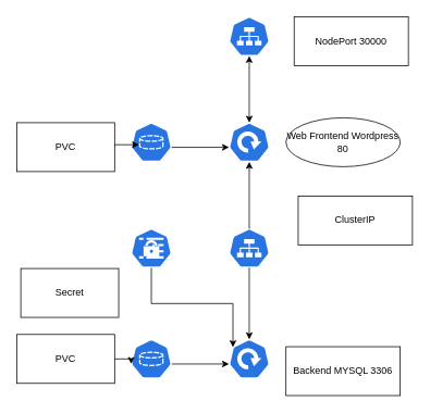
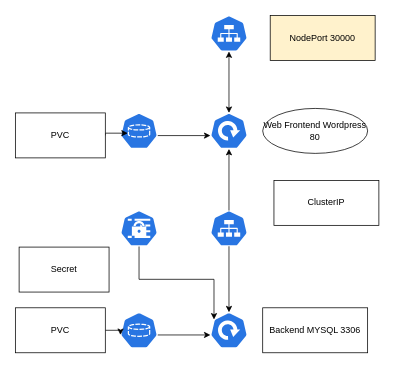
  <mxCell id="0" />
  <mxCell id="1" parent="0" />
  <mxCell id="2" value="" style="sketch=0;html=1;dashed=0;whitespace=wrap;fillColor=#2875E2;strokeColor=#ffffff;points=[[0.005,0.63,0],[0.1,0.2,0],[0.9,0.2,0],[0.5,0,0],[0.995,0.63,0],[0.72,0.99,0],[0.5,1,0],[0.28,0.99,0]];verticalLabelPosition=bottom;align=center;verticalAlign=top;shape=mxgraph.kubernetes.icon;prIcon=svc" parent="1" vertex="1"><mxGeometry x="280" y="20" width="50" height="48" as="geometry" /></mxCell>
- <mxCell id="3" value="NodePort 30000" style="rounded=0;whiteSpace=wrap;html=1;" parent="1" vertex="1"><mxGeometry x="360" y="20" width="140" height="60" as="geometry" /></mxCell>
+ <mxCell id="3" value="NodePort 30000" style="rounded=0;whiteSpace=wrap;html=1;fillColor=#fff2cc;" parent="1" vertex="1"><mxGeometry x="360" y="20" width="140" height="60" as="geometry" /></mxCell>
  <mxCell id="4" value="" style="sketch=0;html=1;dashed=0;whitespace=wrap;fillColor=#2875E2;strokeColor=#ffffff;points=[[0.005,0.63,0],[0.1,0.2,0],[0.9,0.2,0],[0.5,0,0],[0.995,0.63,0],[0.72,0.99,0],[0.5,1,0],[0.28,0.99,0]];verticalLabelPosition=bottom;align=center;verticalAlign=top;shape=mxgraph.kubernetes.icon;prIcon=deploy" parent="1" vertex="1"><mxGeometry x="280" y="150" width="50" height="48" as="geometry" /></mxCell>
  <mxCell id="5" value="Web Frontend Wordpress 80" style="ellipse;whiteSpace=wrap;html=1;" parent="1" vertex="1"><mxGeometry x="350" y="144" width="140" height="60" as="geometry" /></mxCell>
  <mxCell id="6" style="edgeStyle=orthogonalEdgeStyle;rounded=0;orthogonalLoop=1;jettySize=auto;html=1;exitX=0.995;exitY=0.63;exitDx=0;exitDy=0;exitPerimeter=0;entryX=0.005;entryY=0.63;entryDx=0;entryDy=0;entryPerimeter=0;" parent="1" source="7" target="4" edge="1"><mxGeometry relative="1" as="geometry" /></mxCell>
  <mxCell id="7" value="" style="sketch=0;html=1;dashed=0;whitespace=wrap;fillColor=#2875E2;strokeColor=#ffffff;points=[[0.005,0.63,0],[0.1,0.2,0],[0.9,0.2,0],[0.5,0,0],[0.995,0.63,0],[0.72,0.99,0],[0.5,1,0],[0.28,0.99,0]];verticalLabelPosition=bottom;align=center;verticalAlign=top;shape=mxgraph.kubernetes.icon;prIcon=pvc" parent="1" vertex="1"><mxGeometry x="160" y="150" width="50" height="48" as="geometry" /></mxCell>
  <mxCell id="8" style="edgeStyle=orthogonalEdgeStyle;rounded=0;orthogonalLoop=1;jettySize=auto;html=1;exitX=1;exitY=0.5;exitDx=0;exitDy=0;entryX=0.2;entryY=0.563;entryDx=0;entryDy=0;entryPerimeter=0;" edge="1" parent="1" source="9" target="7"><mxGeometry relative="1" as="geometry"><Array as="points"><mxPoint x="140" y="177" /></Array></mxGeometry></mxCell>
  <mxCell id="9" value="PVC" style="rounded=0;whiteSpace=wrap;html=1;" parent="1" vertex="1"><mxGeometry x="20" y="150" width="120" height="60" as="geometry" /></mxCell>
  <mxCell id="10" value="" style="endArrow=classic;startArrow=classic;html=1;rounded=0;entryX=0.5;entryY=1;entryDx=0;entryDy=0;entryPerimeter=0;" parent="1" target="2" edge="1"><mxGeometry width="50" height="50" relative="1" as="geometry"><mxPoint x="305" y="150" as="sourcePoint" /><mxPoint x="350" y="200" as="targetPoint" /></mxGeometry></mxCell>
  <mxCell id="11" value="" style="sketch=0;html=1;dashed=0;whitespace=wrap;fillColor=#2875E2;strokeColor=#ffffff;points=[[0.005,0.63,0],[0.1,0.2,0],[0.9,0.2,0],[0.5,0,0],[0.995,0.63,0],[0.72,0.99,0],[0.5,1,0],[0.28,0.99,0]];verticalLabelPosition=bottom;align=center;verticalAlign=top;shape=mxgraph.kubernetes.icon;prIcon=deploy" parent="1" vertex="1"><mxGeometry x="280" y="416" width="50" height="48" as="geometry" /></mxCell>
- <mxCell id="12" value="Backend MYSQL 3306" style="rounded=0;whiteSpace=wrap;html=1;" parent="1" vertex="1"><mxGeometry x="350" y="425" width="140" height="60" as="geometry" /></mxCell>
+ <mxCell id="12" value="Backend MYSQL 3306" style="rounded=0;whiteSpace=wrap;html=1;" parent="1" vertex="1"><mxGeometry x="350" y="410" width="140" height="60" as="geometry" /></mxCell>
  <mxCell id="13" value="" style="endArrow=classic;startArrow=classic;html=1;rounded=0;exitX=0.5;exitY=0;exitDx=0;exitDy=0;exitPerimeter=0;entryX=0.5;entryY=1;entryDx=0;entryDy=0;entryPerimeter=0;" parent="1" source="11" target="4" edge="1"><mxGeometry width="50" height="50" relative="1" as="geometry"><mxPoint x="300" y="240" as="sourcePoint" /><mxPoint x="350" y="190" as="targetPoint" /></mxGeometry></mxCell>
  <mxCell id="14" value="" style="sketch=0;html=1;dashed=0;whitespace=wrap;fillColor=#2875E2;strokeColor=#ffffff;points=[[0.005,0.63,0],[0.1,0.2,0],[0.9,0.2,0],[0.5,0,0],[0.995,0.63,0],[0.72,0.99,0],[0.5,1,0],[0.28,0.99,0]];verticalLabelPosition=bottom;align=center;verticalAlign=top;shape=mxgraph.kubernetes.icon;prIcon=svc" parent="1" vertex="1"><mxGeometry x="280" y="280" width="50" height="48" as="geometry" /></mxCell>
  <mxCell id="15" value="ClusterIP" style="rounded=0;whiteSpace=wrap;html=1;" parent="1" vertex="1"><mxGeometry x="365" y="240" width="140" height="60" as="geometry" /></mxCell>
  <mxCell id="16" style="edgeStyle=orthogonalEdgeStyle;rounded=0;orthogonalLoop=1;jettySize=auto;html=1;exitX=0.995;exitY=0.63;exitDx=0;exitDy=0;exitPerimeter=0;entryX=0.005;entryY=0.63;entryDx=0;entryDy=0;entryPerimeter=0;" parent="1" source="17" target="11" edge="1"><mxGeometry relative="1" as="geometry" /></mxCell>
  <mxCell id="17" value="" style="sketch=0;html=1;dashed=0;whitespace=wrap;fillColor=#2875E2;strokeColor=#ffffff;points=[[0.005,0.63,0],[0.1,0.2,0],[0.9,0.2,0],[0.5,0,0],[0.995,0.63,0],[0.72,0.99,0],[0.5,1,0],[0.28,0.99,0]];verticalLabelPosition=bottom;align=center;verticalAlign=top;shape=mxgraph.kubernetes.icon;prIcon=pvc" parent="1" vertex="1"><mxGeometry x="160" y="416" width="50" height="48" as="geometry" /></mxCell>
  <mxCell id="18" style="edgeStyle=orthogonalEdgeStyle;rounded=0;orthogonalLoop=1;jettySize=auto;html=1;exitX=1;exitY=0.5;exitDx=0;exitDy=0;entryX=0.005;entryY=0.63;entryDx=0;entryDy=0;entryPerimeter=0;" edge="1" parent="1" source="19" target="17"><mxGeometry relative="1" as="geometry" /></mxCell>
  <mxCell id="19" value="PVC" style="rounded=0;whiteSpace=wrap;html=1;" parent="1" vertex="1"><mxGeometry x="20" y="410" width="120" height="60" as="geometry" /></mxCell>
  <mxCell id="20" style="edgeStyle=orthogonalEdgeStyle;rounded=0;orthogonalLoop=1;jettySize=auto;html=1;exitX=0.5;exitY=1;exitDx=0;exitDy=0;exitPerimeter=0;entryX=0.1;entryY=0.2;entryDx=0;entryDy=0;entryPerimeter=0;" parent="1" source="21" target="11" edge="1"><mxGeometry relative="1" as="geometry" /></mxCell>
  <mxCell id="21" value="" style="sketch=0;html=1;dashed=0;whitespace=wrap;fillColor=#2875E2;strokeColor=#ffffff;points=[[0.005,0.63,0],[0.1,0.2,0],[0.9,0.2,0],[0.5,0,0],[0.995,0.63,0],[0.72,0.99,0],[0.5,1,0],[0.28,0.99,0]];verticalLabelPosition=bottom;align=center;verticalAlign=top;shape=mxgraph.kubernetes.icon;prIcon=secret" parent="1" vertex="1"><mxGeometry x="160" y="280" width="50" height="48" as="geometry" /></mxCell>
  <mxCell id="22" value="Secret" style="rounded=0;whiteSpace=wrap;html=1;" parent="1" vertex="1"><mxGeometry x="25" y="329" width="120" height="60" as="geometry" /></mxCell>
